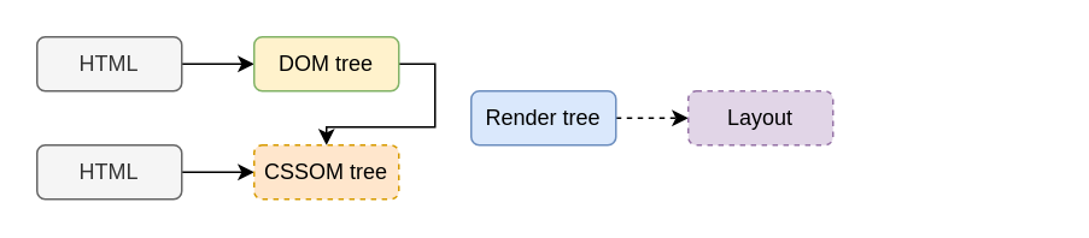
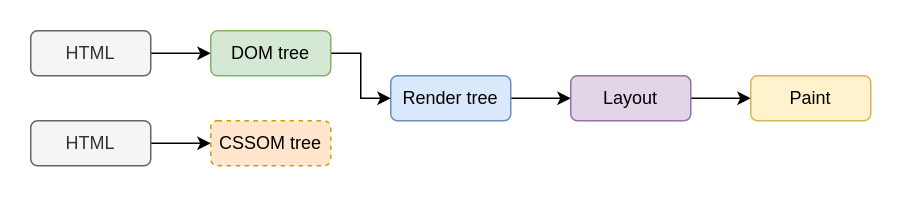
  <mxCell id="0" />
  <mxCell id="1" parent="0" />
- <mxCell id="2" style="edgeStyle=orthogonalEdgeStyle;rounded=0;orthogonalLoop=1;jettySize=auto;html=1;exitX=1;exitY=0.5;exitDx=0;exitDy=0;entryX=0;entryY=0.5;entryDx=0;entryDy=0;dashed=1;" edge="1" parent="1" source="3" target="12"><mxGeometry relative="1" as="geometry" /></mxCell>
+ <mxCell id="2" style="edgeStyle=orthogonalEdgeStyle;rounded=0;orthogonalLoop=1;jettySize=auto;html=1;exitX=1;exitY=0.5;exitDx=0;exitDy=0;entryX=0;entryY=0.5;entryDx=0;entryDy=0;" edge="1" parent="1" source="3" target="12"><mxGeometry relative="1" as="geometry" /></mxCell>
  <mxCell id="3" value="Render tree" style="rounded=1;whiteSpace=wrap;html=1;fillColor=#dae8fc;strokeColor=#6c8ebf;" vertex="1" parent="1"><mxGeometry x="260" y="50" width="80" height="30" as="geometry" /></mxCell>
  <mxCell id="4" style="edgeStyle=orthogonalEdgeStyle;rounded=0;orthogonalLoop=1;jettySize=auto;html=1;exitX=1;exitY=0.5;exitDx=0;exitDy=0;entryX=0;entryY=0.5;entryDx=0;entryDy=0;" edge="1" parent="1" source="5" target="9"><mxGeometry relative="1" as="geometry" /></mxCell>
  <mxCell id="5" value="HTML" style="rounded=1;whiteSpace=wrap;html=1;fillColor=#f5f5f5;fontColor=#333333;strokeColor=#666666;" vertex="1" parent="1"><mxGeometry x="20" y="20" width="80" height="30" as="geometry" /></mxCell>
  <mxCell id="6" style="edgeStyle=orthogonalEdgeStyle;rounded=0;orthogonalLoop=1;jettySize=auto;html=1;exitX=1;exitY=0.5;exitDx=0;exitDy=0;entryX=0;entryY=0.5;entryDx=0;entryDy=0;" edge="1" parent="1" source="7" target="10"><mxGeometry relative="1" as="geometry" /></mxCell>
  <mxCell id="7" value="HTML" style="rounded=1;whiteSpace=wrap;html=1;fillColor=#f5f5f5;fontColor=#333333;strokeColor=#666666;" vertex="1" parent="1"><mxGeometry x="20" y="80" width="80" height="30" as="geometry" /></mxCell>
- <mxCell id="8" style="edgeStyle=orthogonalEdgeStyle;rounded=0;orthogonalLoop=1;jettySize=auto;html=1;exitX=1;exitY=0.5;exitDx=0;exitDy=0;" edge="1" parent="1" source="9" target="10"><mxGeometry relative="1" as="geometry"><mxPoint x="330" y="0" as="targetPoint" /></mxGeometry></mxCell>
- <mxCell id="9" value="DOM tree" style="rounded=1;whiteSpace=wrap;html=1;fillColor=#fff2cc;strokeColor=#82b366;" vertex="1" parent="1"><mxGeometry x="140" y="20" width="80" height="30" as="geometry" /></mxCell>
+ <mxCell id="8" style="edgeStyle=orthogonalEdgeStyle;rounded=0;orthogonalLoop=1;jettySize=auto;html=1;exitX=1;exitY=0.5;exitDx=0;exitDy=0;entryX=0;entryY=0.5;entryDx=0;entryDy=0;" edge="1" parent="1" source="9" target="3"><mxGeometry relative="1" as="geometry"><mxPoint x="330" y="0" as="targetPoint" /></mxGeometry></mxCell>
+ <mxCell id="9" value="DOM tree" style="rounded=1;whiteSpace=wrap;html=1;fillColor=#d5e8d4;strokeColor=#82b366;" vertex="1" parent="1"><mxGeometry x="140" y="20" width="80" height="30" as="geometry" /></mxCell>
  <mxCell id="10" value="CSSOM tree" style="rounded=1;whiteSpace=wrap;html=1;fillColor=#ffe6cc;strokeColor=#d79b00;dashed=1;" vertex="1" parent="1"><mxGeometry x="140" y="80" width="80" height="30" as="geometry" /></mxCell>
- <mxCell id="12" value="Layout" style="rounded=1;whiteSpace=wrap;html=1;fillColor=#e1d5e7;strokeColor=#9673a6;dashed=1;" vertex="1" parent="1"><mxGeometry x="380" y="50" width="80" height="30" as="geometry" /></mxCell>
+ <mxCell id="11" style="edgeStyle=orthogonalEdgeStyle;rounded=0;orthogonalLoop=1;jettySize=auto;html=1;exitX=1;exitY=0.5;exitDx=0;exitDy=0;entryX=0;entryY=0.5;entryDx=0;entryDy=0;" edge="1" parent="1" source="12" target="13"><mxGeometry relative="1" as="geometry" /></mxCell>
+ <mxCell id="12" value="Layout" style="rounded=1;whiteSpace=wrap;html=1;fillColor=#e1d5e7;strokeColor=#9673a6;" vertex="1" parent="1"><mxGeometry x="380" y="50" width="80" height="30" as="geometry" /></mxCell>
+ <mxCell id="13" value="Paint" style="rounded=1;whiteSpace=wrap;html=1;fillColor=#fff2cc;strokeColor=#d6b656;" vertex="1" parent="1"><mxGeometry x="500" y="50" width="80" height="30" as="geometry" /></mxCell>
